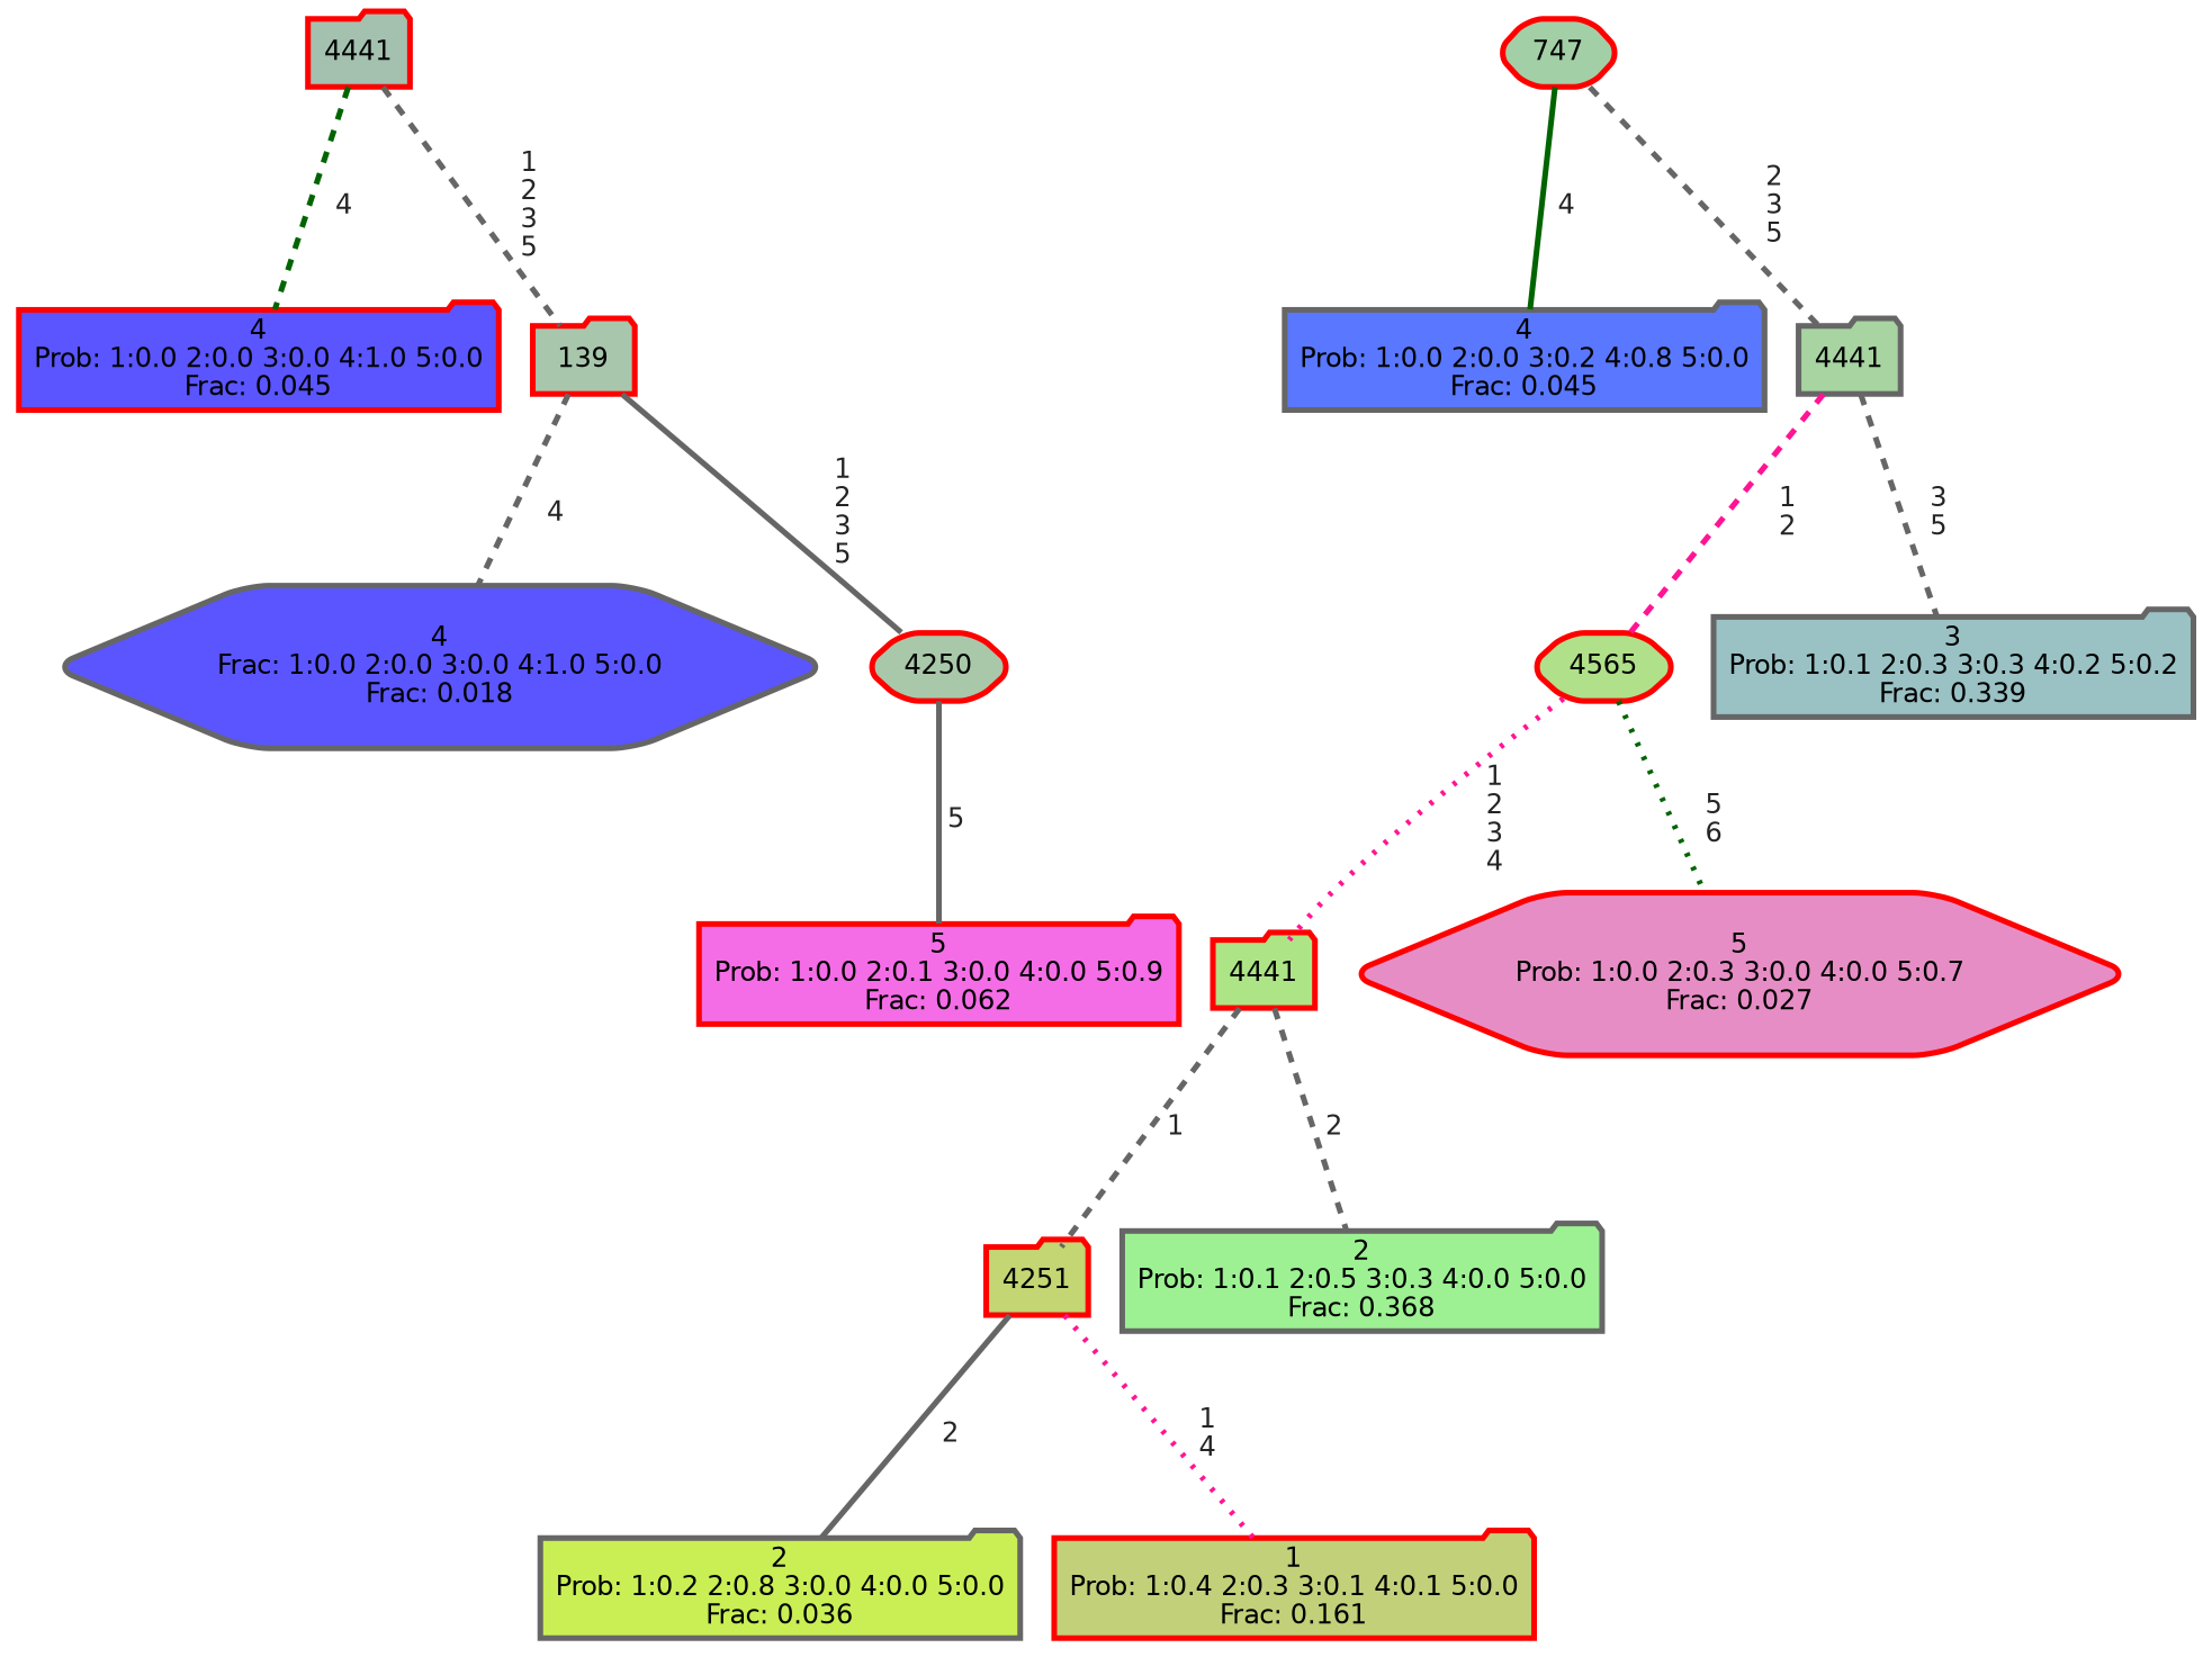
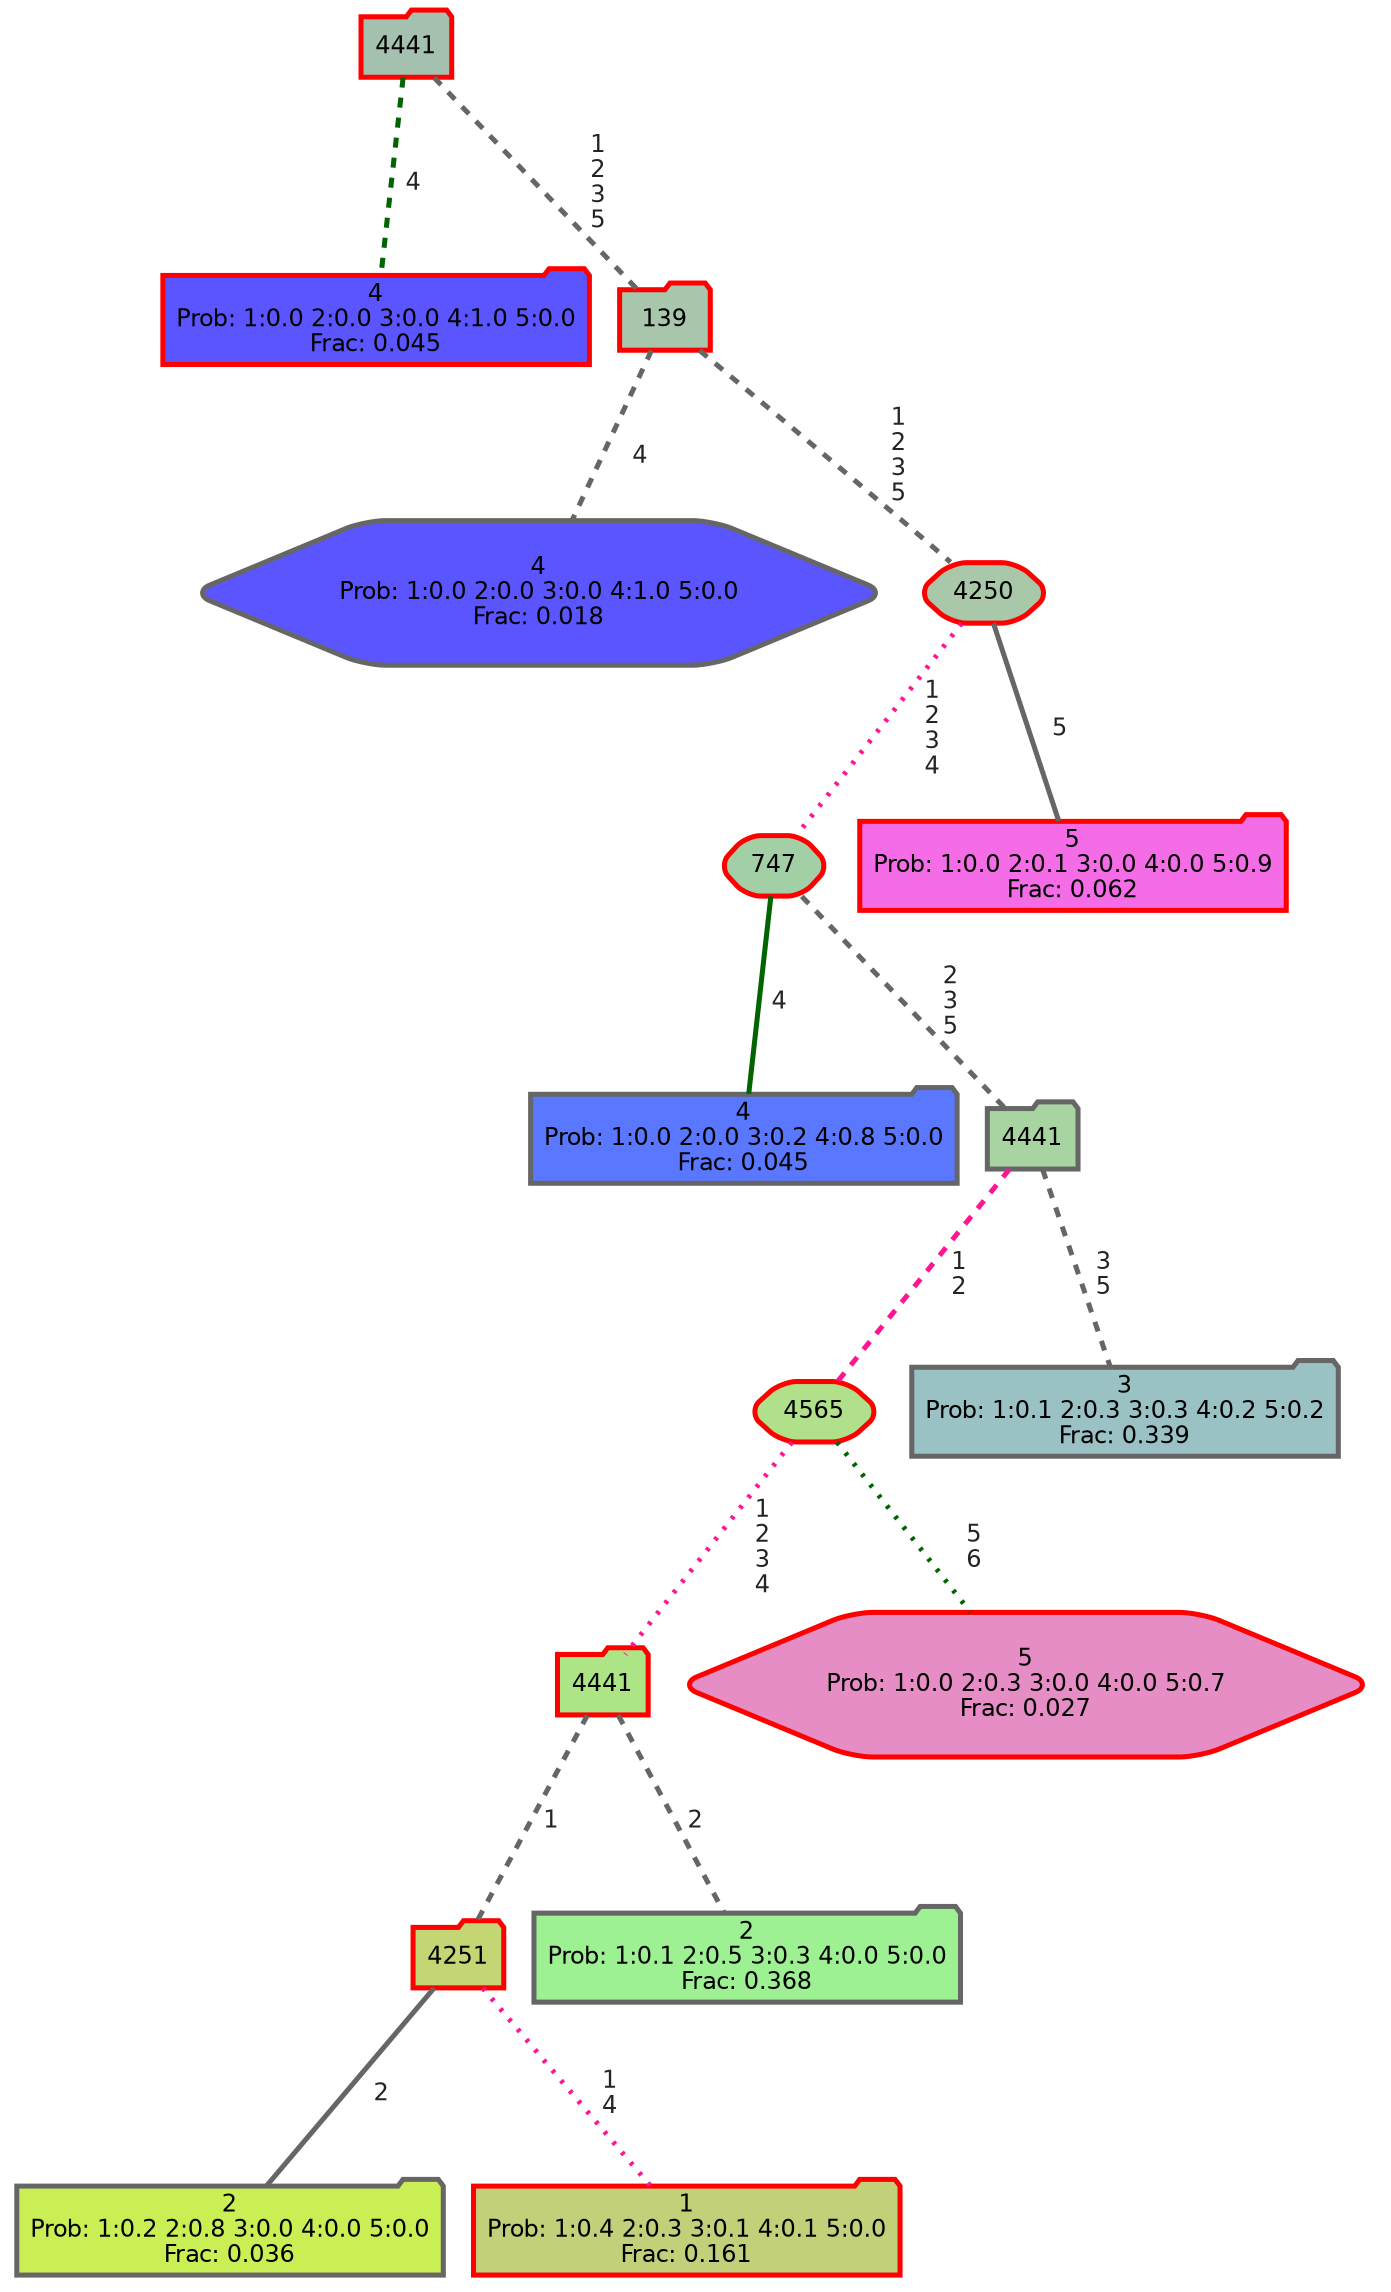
  graph {
    ranksep="0 equally"
    splines=straight
    node [color=red fillcolor="#5a55ff" fontcolor=black fontname=helvetica penwidth=3 shape=folder style="filled, rounded"]
    edge [color=gray40 fontcolor=grey14 fontname=helvetica fontweight=bold penwidth=3 style=dashed]
    n1 [label="4\nProb: 1:0.0 2:0.0 3:0.0 4:1.0 5:0.0\nFrac: 0.045"]
    n2 [fillcolor="#a4c1b0" label=4441]
    n3 [fillcolor="#a7c6ac" label=139]
-   n4 [color=gray40 label="4\nFrac: 1:0.0 2:0.0 3:0.0 4:1.0 5:0.0\nFrac: 0.018" shape=hexagon]
+   n4 [color=gray40 label="4\nProb: 1:0.0 2:0.0 3:0.0 4:1.0 5:0.0\nFrac: 0.018" shape=hexagon]
    n5 [fillcolor="#a9c8aa" label=4250 shape=hexagon]
    n6 [fillcolor="#a3cfa6" label=747 shape=hexagon]
    n7 [fillcolor="#f46de6" label="5\nProb: 1:0.0 2:0.1 3:0.0 4:0.0 5:0.9\nFrac: 0.062"]
    n8 [color=gray40 fillcolor="#5977ff" label="4\nProb: 1:0.0 2:0.0 3:0.2 4:0.8 5:0.0\nFrac: 0.045"]
    n9 [color=gray40 fillcolor="#a7d4a1" label=4441]
    n10 [fillcolor="#b0e089" label=4565 shape=hexagon]
    n11 [color=gray40 fillcolor="#9ac1c4" label="3\nProb: 1:0.1 2:0.3 3:0.3 4:0.2 5:0.2\nFrac: 0.339"]
    n12 [color=gray40 fillcolor="#c9ef55" label="2\nProb: 1:0.2 2:0.8 3:0.0 4:0.0 5:0.0\nFrac: 0.036"]
    n13 [fillcolor="#c3d673" label=4251]
    n14 [fillcolor="#c2d07a" label="1\nProb: 1:0.4 2:0.3 3:0.1 4:0.1 5:0.0\nFrac: 0.161"]
    n15 [fillcolor="#ade586" label=4441]
    n16 [color=gray40 fillcolor="#9df193" label="2\nProb: 1:0.1 2:0.5 3:0.3 4:0.0 5:0.0\nFrac: 0.368"]
    n17 [fillcolor="#e78dc6" label="5\nProb: 1:0.0 2:0.3 3:0.0 4:0.0 5:0.7\nFrac: 0.027" shape=hexagon]
    subgraph sub_1 {
      rank=same
    }
    n2 -- n1 [color=darkgreen label=" 4"]
    n2 -- n3 [label=" 1\n 2\n 3\n 5"]
    n3 -- n4 [label=" 4"]
-   n3 -- n5 [label=" 1\n 2\n 3\n 5" style=solid]
+   n3 -- n5 [label=" 1\n 2\n 3\n 5"]
+   n5 -- n6 [color=deeppink label=" 1\n 2\n 3\n 4" style=dotted]
    n5 -- n7 [label=" 5" style=solid]
    n6 -- n8 [color=darkgreen label=" 4" style=solid]
    n6 -- n9 [label=" 2\n 3\n 5"]
    n9 -- n10 [color=deeppink label=" 1\n 2"]
    n9 -- n11 [label=" 3\n 5"]
    n10 -- n15 [color=deeppink label=" 1\n 2\n 3\n 4" style=dotted]
    n10 -- n17 [color=darkgreen label=" 5\n 6" style=dotted]
    n13 -- n12 [label=" 2" style=solid]
    n13 -- n14 [color=deeppink label=" 1\n 4" style=dotted]
    n15 -- n13 [label=" 1"]
    n15 -- n16 [label=" 2"]
  }
